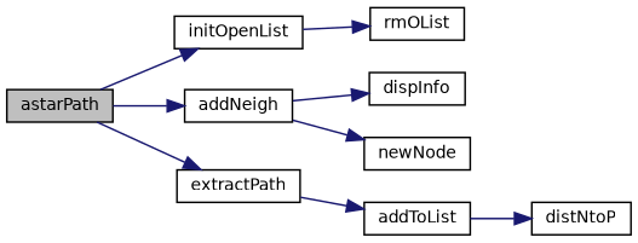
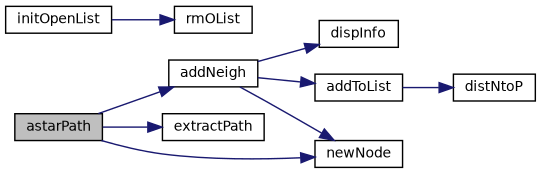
  digraph {
    rankdir=LR
    node [color=black fillcolor=white fontname=Helvetica fontsize=10 shape=record style=filled]
    edge [color=midnightblue fontname=Helvetica fontsize=10 labelfontname=Helvetica labelfontsize=10 style=solid]
    n1 [fillcolor=grey75 fontcolor=black height=0.2 label=astarPath width=0.4]
    n2 [height=0.2 label=initOpenList width=0.4]
    n3 [height=0.2 label=addNeigh width=0.4]
    n4 [height=0.2 label=extractPath width=0.4]
    n5 [height=0.2 label=rmOList width=0.4]
    n6 [height=0.2 label=dispInfo width=0.4]
    n7 [height=0.2 label=newNode width=0.4]
    n8 [height=0.2 label=addToList width=0.4]
    n9 [height=0.2 label=distNtoP width=0.4]
-   n1 -> n2
+   n1 -> n7
    n1 -> n3
    n1 -> n4
    n2 -> n5
    n3 -> n6
    n3 -> n7
-   n4 -> n8
+   n3 -> n8
    n8 -> n9
  }
